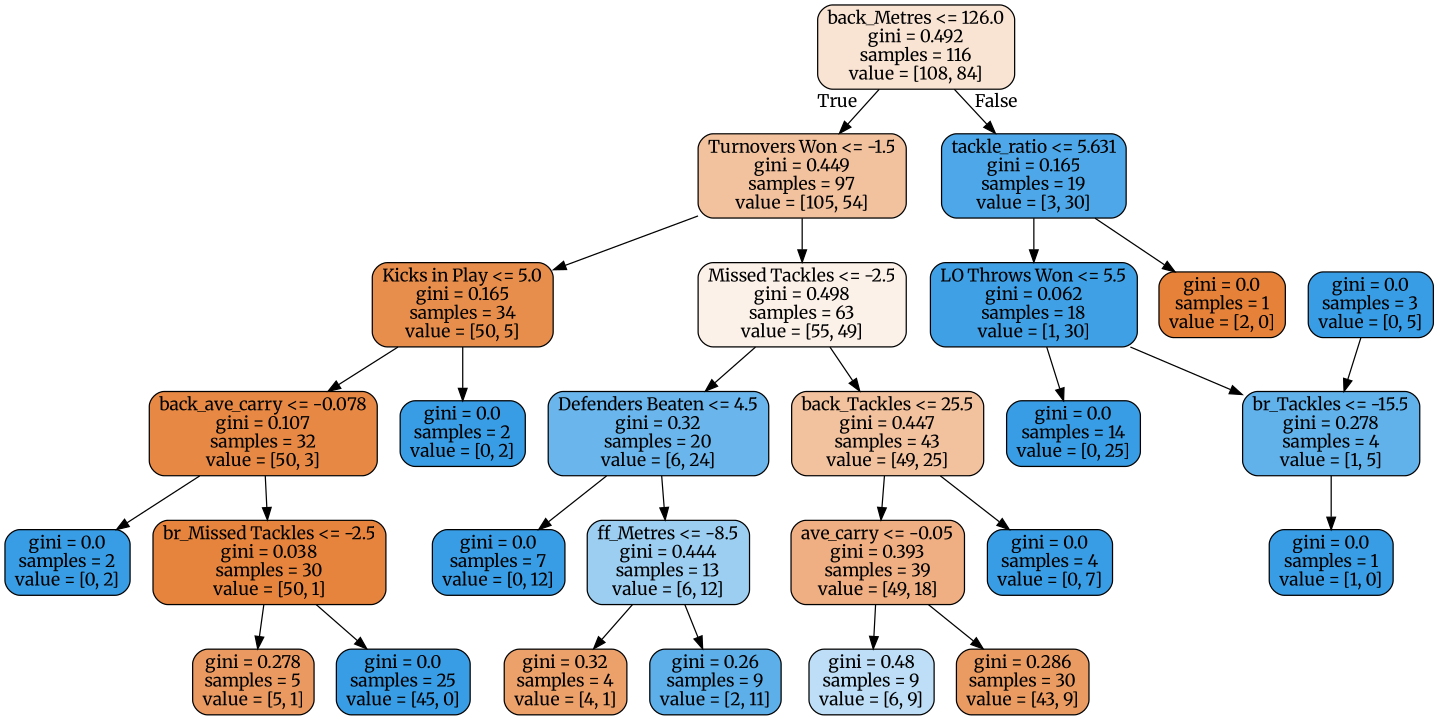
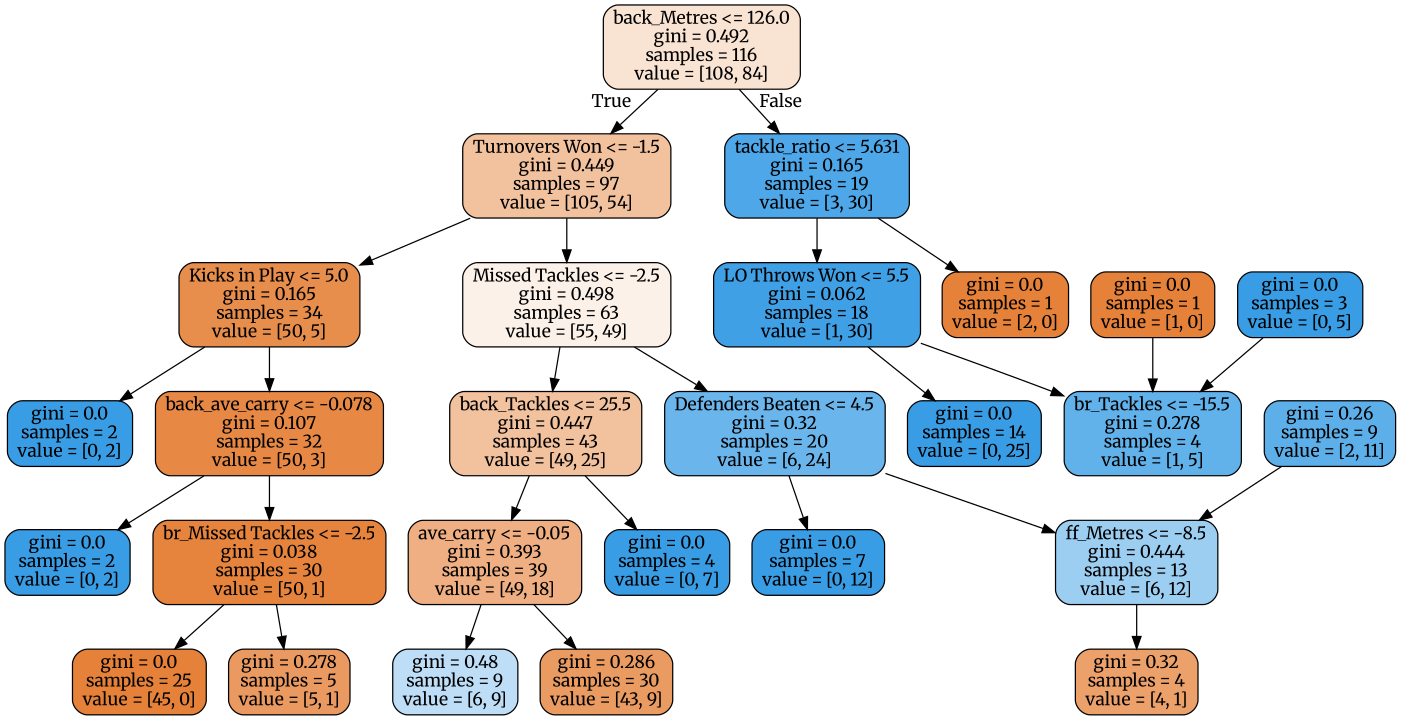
  digraph {
    fontname=Merriweather
    node [color=black fillcolor="#399de5" fontname=Merriweather shape=box style="filled, rounded"]
    edge [fontname=Merriweather]
    n1 [fillcolor="#f9e3d3" label="back_Metres <= 126.0\ngini = 0.492\nsamples = 116\nvalue = [108, 84]"]
    n2 [fillcolor="#f2c29f" label="Turnovers Won <= -1.5\ngini = 0.449\nsamples = 97\nvalue = [105, 54]"]
    n3 [fillcolor="#4da7e8" label="tackle_ratio <= 5.631\ngini = 0.165\nsamples = 19\nvalue = [3, 30]"]
    n4 [fillcolor="#e88e4d" label="Kicks in Play <= 5.0\ngini = 0.165\nsamples = 34\nvalue = [50, 5]"]
    n5 [fillcolor="#fcf1e9" label="Missed Tackles <= -2.5\ngini = 0.498\nsamples = 63\nvalue = [55, 49]"]
    n6 [fillcolor="#40a0e6" label="LO Throws Won <= 5.5\ngini = 0.062\nsamples = 18\nvalue = [1, 30]"]
    n7 [fillcolor="#e58139" label="gini = 0.0\nsamples = 1\nvalue = [2, 0]"]
    n8 [fillcolor="#e78945" label="back_ave_carry <= -0.078\ngini = 0.107\nsamples = 32\nvalue = [50, 3]"]
    n9 [label="gini = 0.0\nsamples = 2\nvalue = [0, 2]"]
    n10 [fillcolor="#6ab6ec" label="Defenders Beaten <= 4.5\ngini = 0.32\nsamples = 20\nvalue = [6, 24]"]
    n11 [fillcolor="#f2c19e" label="back_Tackles <= 25.5\ngini = 0.447\nsamples = 43\nvalue = [49, 25]"]
    n12 [label="gini = 0.0\nsamples = 2\nvalue = [0, 2]"]
    n13 [fillcolor="#e6843d" label="br_Missed Tackles <= -2.5\ngini = 0.038\nsamples = 30\nvalue = [50, 1]"]
    n14 [fillcolor="#ea9a61" label="gini = 0.278\nsamples = 5\nvalue = [5, 1]"]
-   n15 [label="gini = 0.0\nsamples = 25\nvalue = [45, 0]"]
+   n15 [fillcolor="#e58139" label="gini = 0.0\nsamples = 25\nvalue = [45, 0]"]
    n16 [label="gini = 0.0\nsamples = 7\nvalue = [0, 12]"]
    n17 [fillcolor="#9ccef2" label="ff_Metres <= -8.5\ngini = 0.444\nsamples = 13\nvalue = [6, 12]"]
    n18 [fillcolor="#efaf82" label="ave_carry <= -0.05\ngini = 0.393\nsamples = 39\nvalue = [49, 18]"]
    n19 [label="gini = 0.0\nsamples = 4\nvalue = [0, 7]"]
    n20 [fillcolor="#eca06a" label="gini = 0.32\nsamples = 4\nvalue = [4, 1]"]
    n21 [fillcolor="#5dafea" label="gini = 0.26\nsamples = 9\nvalue = [2, 11]"]
    n22 [fillcolor="#bddef6" label="gini = 0.48\nsamples = 9\nvalue = [6, 9]"]
    n23 [fillcolor="#ea9b62" label="gini = 0.286\nsamples = 30\nvalue = [43, 9]"]
    n24 [label="gini = 0.0\nsamples = 14\nvalue = [0, 25]"]
    n25 [fillcolor="#61b1ea" label="br_Tackles <= -15.5\ngini = 0.278\nsamples = 4\nvalue = [1, 5]"]
-   n26 [label="gini = 0.0\nsamples = 1\nvalue = [1, 0]"]
+   n26 [fillcolor="#e58139" label="gini = 0.0\nsamples = 1\nvalue = [1, 0]"]
    n27 [label="gini = 0.0\nsamples = 3\nvalue = [0, 5]"]
    n1 -> n2 [headlabel=True labelangle=45 labeldistance=2.5]
    n1 -> n3 [headlabel=False labelangle=-45 labeldistance=2.5]
    n2 -> n4
    n2 -> n5
    n3 -> n6
    n3 -> n7
    n4 -> n8
    n4 -> n9
    n5 -> n10
    n5 -> n11
    n6 -> n24
    n6 -> n25
    n8 -> n12
    n8 -> n13
    n10 -> n16
    n10 -> n17
    n11 -> n18
    n11 -> n19
    n13 -> n14
    n13 -> n15
    n17 -> n20
-   n17 -> n21
+   n21 -> n17
    n18 -> n22
    n18 -> n23
-   n25 -> n26
+   n26 -> n25
    n27 -> n25
  }
